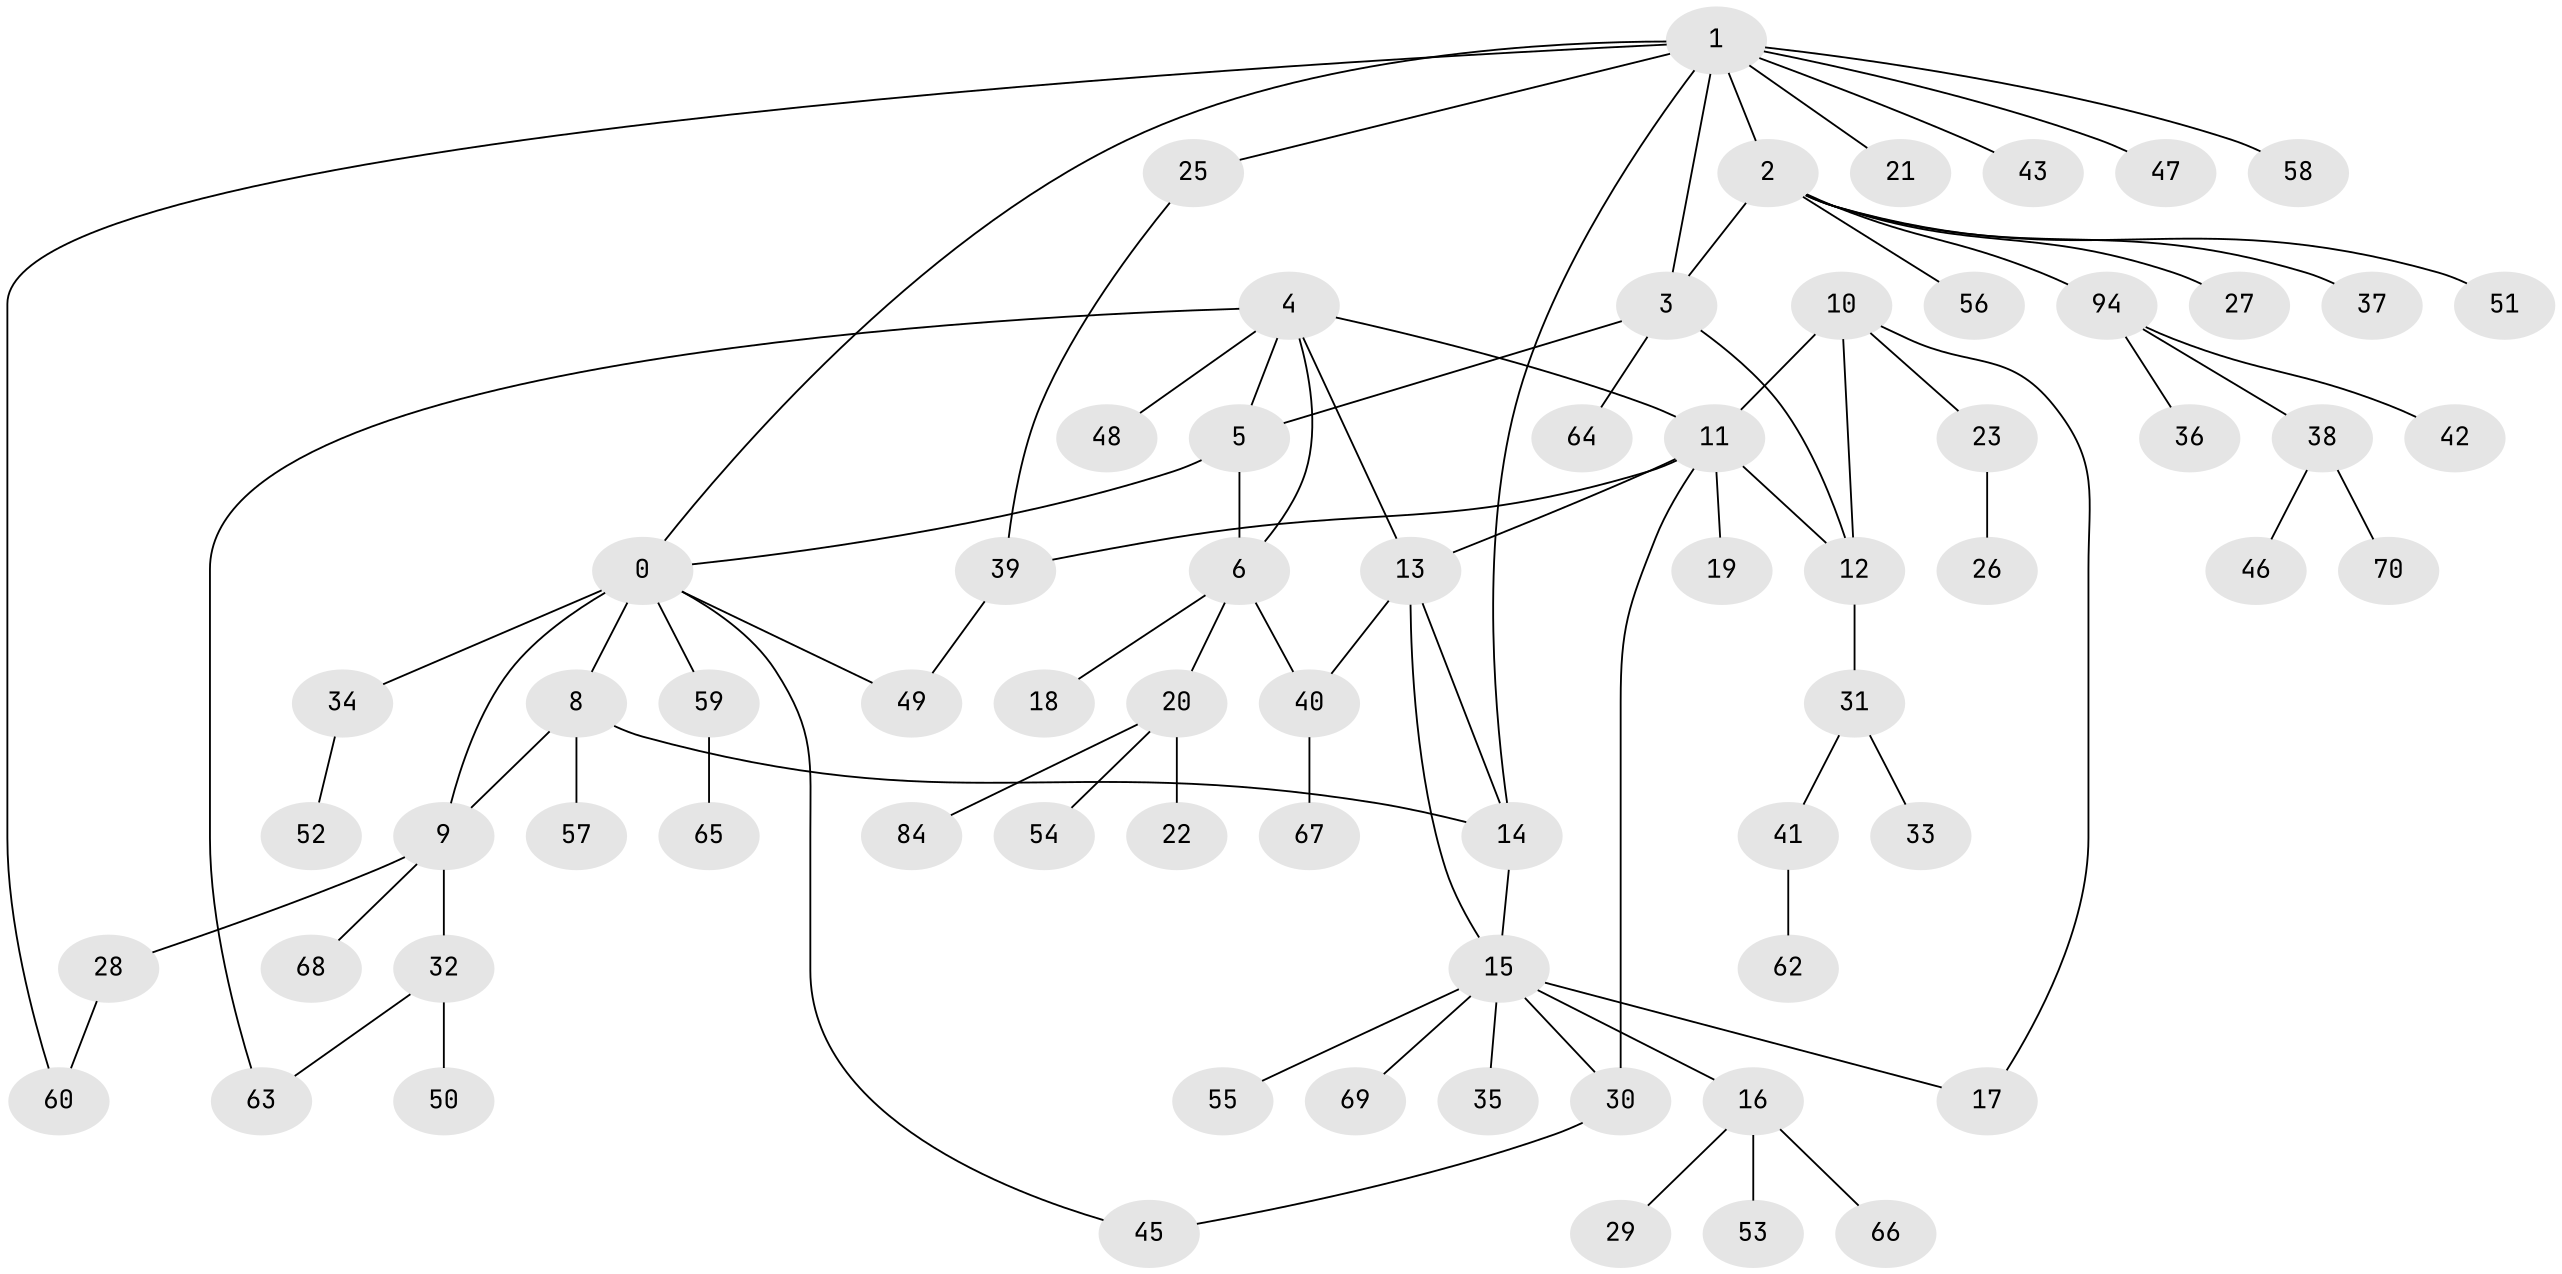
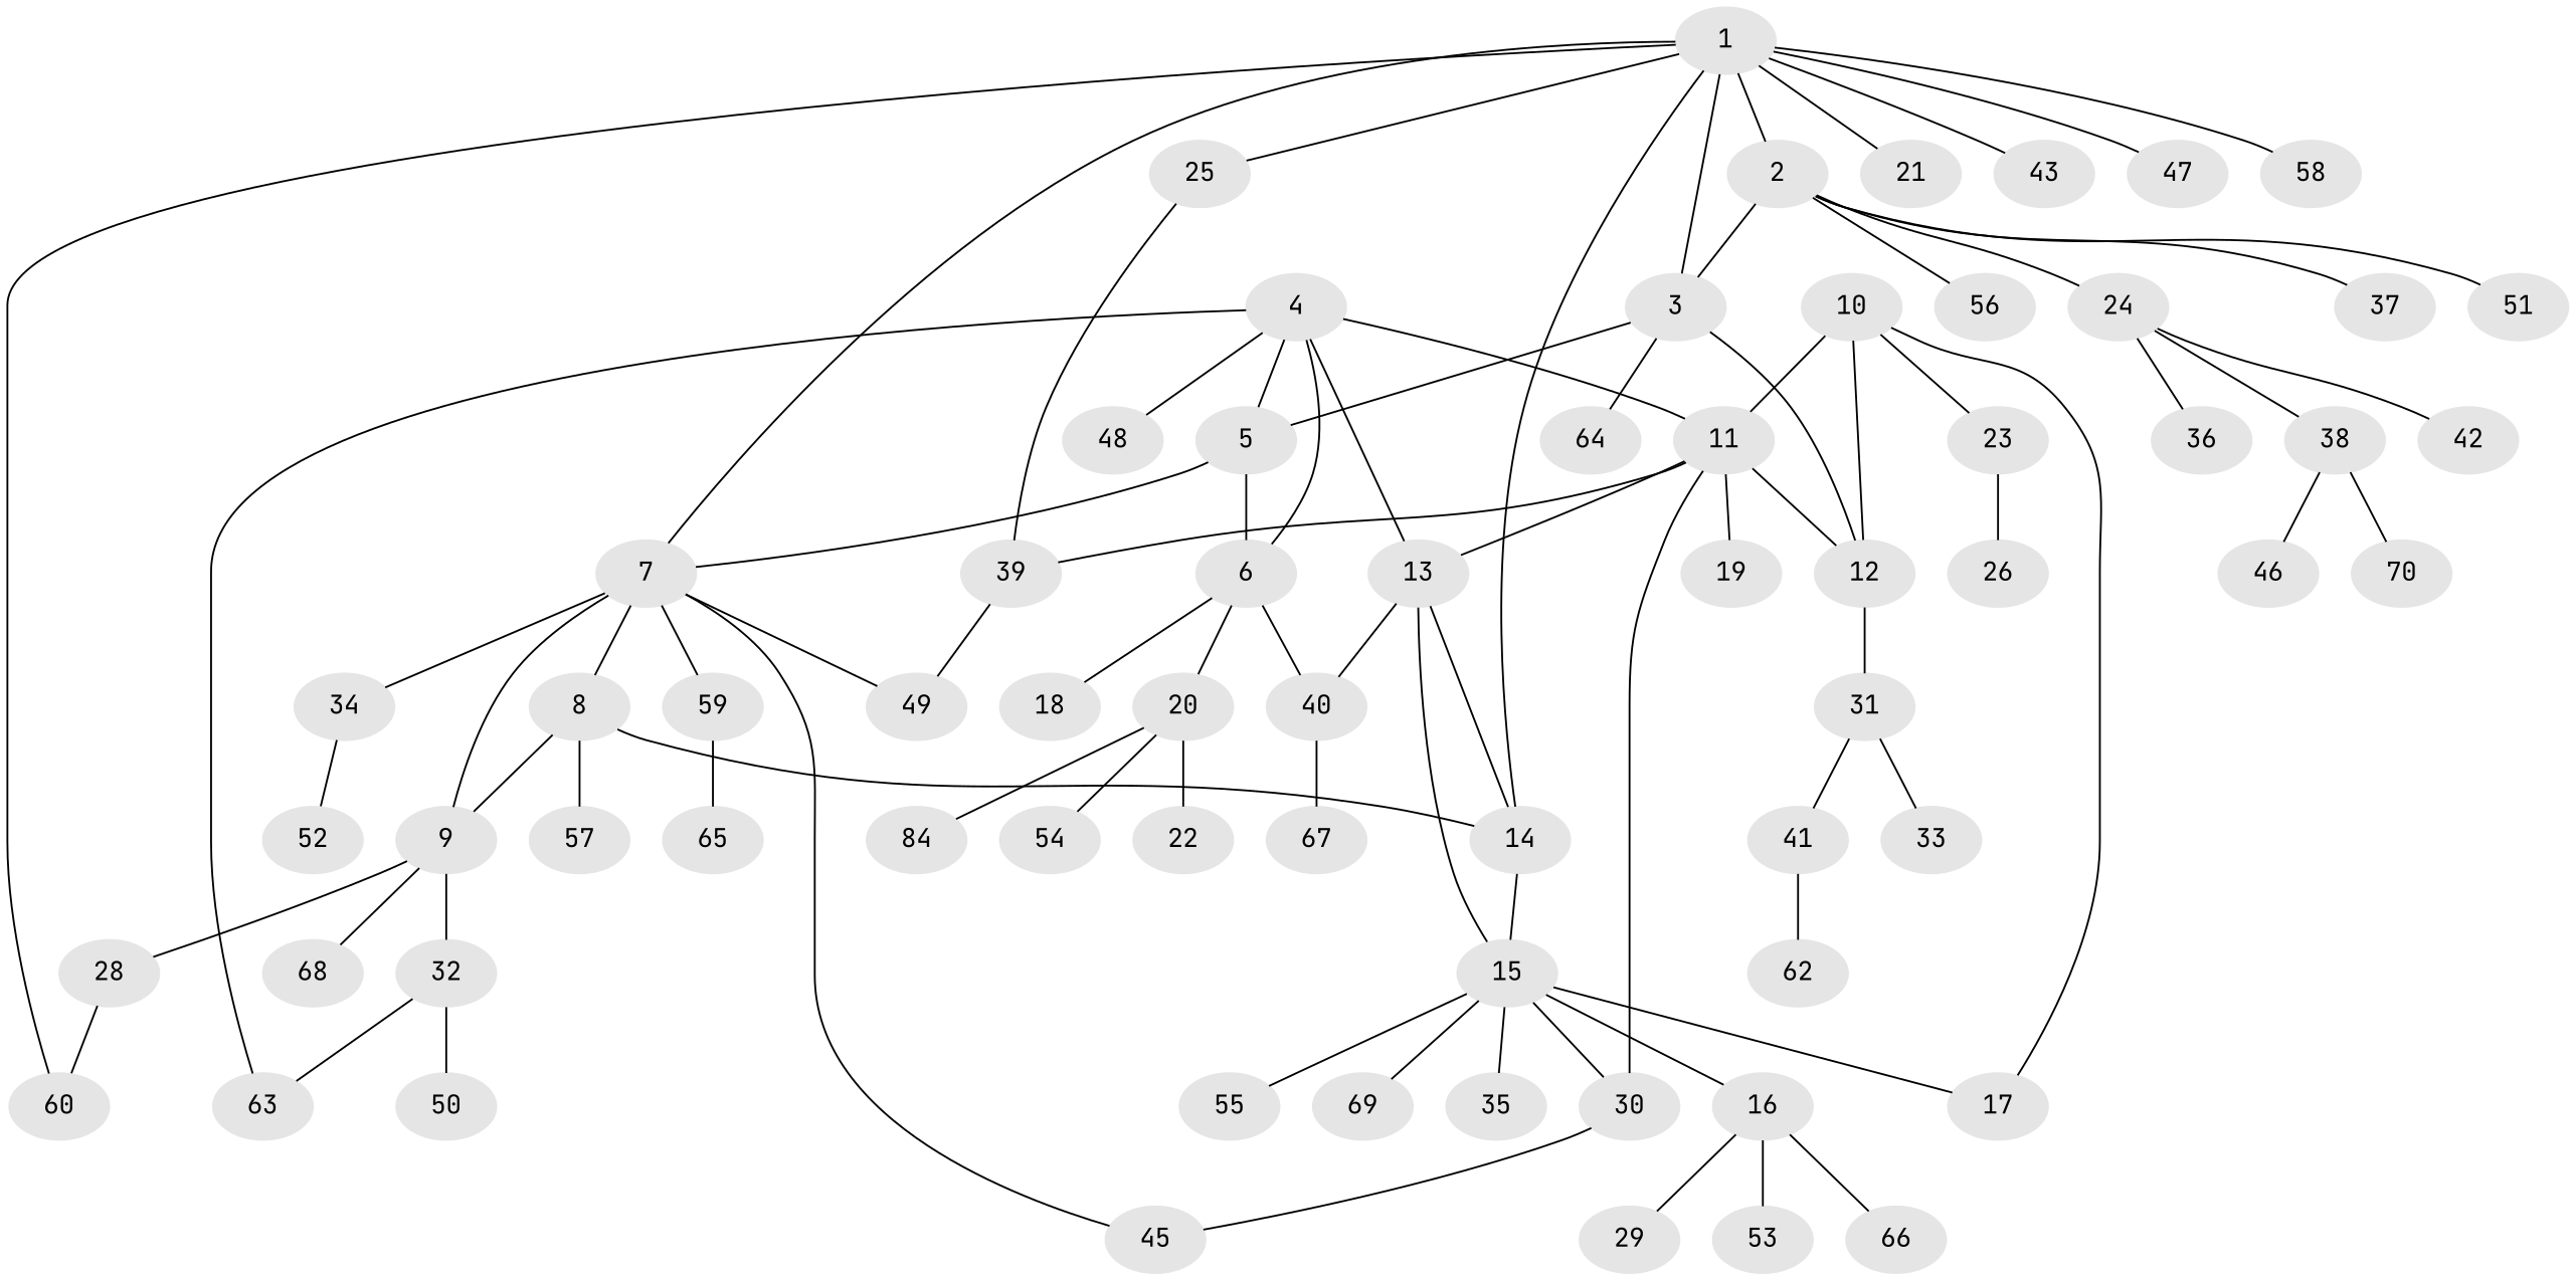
  graph {
    fontname="JetBrains Mono"
    node [color=gray90 fontname="JetBrains Mono" style=filled]
    edge [fontname="JetBrains Mono"]
    1
    2
    3
-   7 [label=0]
+   7
    14
    21
    25
    43
    47
    58
    60
-   24 [label=94]
-   27
+   24
    37
    51
    56
    5
    12
    64
    8
    9
    34
    45
    49
    59
    15
    39
    36
    38
    42
    6
    31
    4
    11
    13
    48
    63
    18
    20
    40
    19
    30
    22
    n44 [label=84]
    54
    67
    57
    28
    32
    68
    10
    17
    23
    52
    65
    50
    26
    33
    41
    16
    35
    55
    69
    29
    53
    66
    46
    70
    62
    1 -- 2
    1 -- 3
    1 -- 7
    1 -- 14
    1 -- 21
    1 -- 25
    1 -- 43
    1 -- 47
    1 -- 58
    1 -- 60
    2 -- 3
    2 -- 24
-   2 -- 27
    2 -- 37
    2 -- 51
    2 -- 56
    3 -- 5
    3 -- 12
    3 -- 64
    7 -- 8
    7 -- 9
    7 -- 34
    7 -- 45
    7 -- 49
    7 -- 59
    14 -- 15
    25 -- 39
    24 -- 36
    24 -- 38
    24 -- 42
    5 -- 7
    5 -- 6
    12 -- 31
    8 -- 14
    8 -- 9
    8 -- 57
    9 -- 28
    9 -- 32
    9 -- 68
    34 -- 52
    59 -- 65
    15 -- 30
    15 -- 17
    15 -- 16
    15 -- 35
    15 -- 55
    15 -- 69
    39 -- 49
    38 -- 46
    38 -- 70
    6 -- 18
    6 -- 20
    6 -- 40
    31 -- 33
    31 -- 41
    4 -- 5
    4 -- 6
    4 -- 11
    4 -- 13
    4 -- 48
    4 -- 63
    11 -- 12
    11 -- 39
    11 -- 13
    11 -- 19
    11 -- 30
    13 -- 14
    13 -- 15
    13 -- 40
    20 -- 22
    20 -- n44
    20 -- 54
    40 -- 67
    30 -- 45
    28 -- 60
    32 -- 63
    32 -- 50
    10 -- 12
    10 -- 11
    10 -- 17
    10 -- 23
    23 -- 26
    41 -- 62
    16 -- 29
    16 -- 53
    16 -- 66
  }
